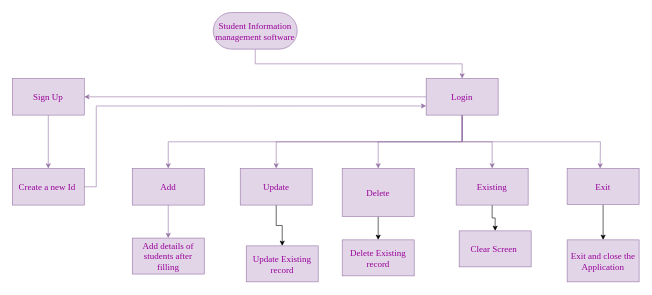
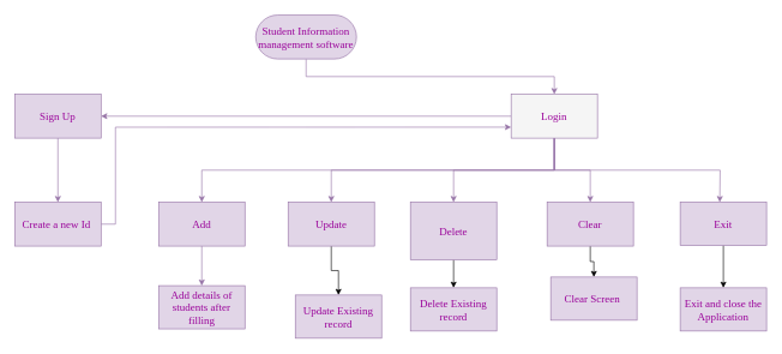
  <mxCell id="0" />
  <mxCell id="1" parent="0" />
  <mxCell id="2" style="edgeStyle=orthogonalEdgeStyle;rounded=0;orthogonalLoop=1;jettySize=auto;html=1;exitX=0.5;exitY=1;exitDx=0;exitDy=0;entryX=0.5;entryY=0;entryDx=0;entryDy=0;fillColor=#e1d5e7;strokeColor=#9673a6;fontFamily=Times New Roman;fontColor=#990099;fontSize=15;movable=1;resizable=1;rotatable=1;deletable=1;editable=1;connectable=1;" edge="1" parent="1" source="3" target="12"><mxGeometry relative="1" as="geometry" /></mxCell>
  <mxCell id="3" value="Student Information management software" style="rounded=1;whiteSpace=wrap;html=1;arcSize=50;fillColor=#e1d5e7;strokeColor=#9673a6;fontFamily=Times New Roman;fontColor=#990099;fontSize=15;movable=1;resizable=1;rotatable=1;deletable=1;editable=1;connectable=1;" vertex="1" parent="1"><mxGeometry x="355" y="20" width="140" height="61" as="geometry" /></mxCell>
  <mxCell id="4" style="edgeStyle=orthogonalEdgeStyle;rounded=0;orthogonalLoop=1;jettySize=auto;html=1;exitX=0.5;exitY=1;exitDx=0;exitDy=0;entryX=0.5;entryY=0;entryDx=0;entryDy=0;fillColor=#e1d5e7;strokeColor=#9673a6;fontFamily=Times New Roman;fontColor=#990099;fontSize=15;movable=1;resizable=1;rotatable=1;deletable=1;editable=1;connectable=1;" edge="1" parent="1" source="5" target="14"><mxGeometry relative="1" as="geometry" /></mxCell>
  <mxCell id="5" value="Sign Up" style="rounded=0;whiteSpace=wrap;html=1;fillColor=#e1d5e7;strokeColor=#9673a6;fontFamily=Times New Roman;fontColor=#990099;fontSize=15;movable=1;resizable=1;rotatable=1;deletable=1;editable=1;connectable=1;" vertex="1" parent="1"><mxGeometry x="20" y="130" width="120" height="61" as="geometry" /></mxCell>
  <mxCell id="6" style="edgeStyle=orthogonalEdgeStyle;rounded=0;orthogonalLoop=1;jettySize=auto;html=1;exitX=0;exitY=0.5;exitDx=0;exitDy=0;entryX=1;entryY=0.5;entryDx=0;entryDy=0;fillColor=#e1d5e7;strokeColor=#9673a6;fontFamily=Times New Roman;fontColor=#990099;fontSize=15;movable=1;resizable=1;rotatable=1;deletable=1;editable=1;connectable=1;" edge="1" parent="1" source="12" target="5"><mxGeometry relative="1" as="geometry" /></mxCell>
  <mxCell id="7" style="edgeStyle=orthogonalEdgeStyle;rounded=0;orthogonalLoop=1;jettySize=auto;html=1;exitX=0.5;exitY=1;exitDx=0;exitDy=0;entryX=0.5;entryY=0;entryDx=0;entryDy=0;fillColor=#e1d5e7;strokeColor=#9673a6;fontFamily=Times New Roman;fontColor=#990099;fontSize=15;movable=1;resizable=1;rotatable=1;deletable=1;editable=1;connectable=1;" edge="1" parent="1" source="12" target="18"><mxGeometry relative="1" as="geometry" /></mxCell>
  <mxCell id="8" style="edgeStyle=orthogonalEdgeStyle;rounded=0;orthogonalLoop=1;jettySize=auto;html=1;exitX=0.5;exitY=1;exitDx=0;exitDy=0;entryX=0.5;entryY=0;entryDx=0;entryDy=0;fillColor=#e1d5e7;strokeColor=#9673a6;fontFamily=Times New Roman;fontColor=#990099;fontSize=15;movable=1;resizable=1;rotatable=1;deletable=1;editable=1;connectable=1;" edge="1" parent="1" source="12" target="24"><mxGeometry relative="1" as="geometry" /></mxCell>
  <mxCell id="9" style="edgeStyle=orthogonalEdgeStyle;rounded=0;orthogonalLoop=1;jettySize=auto;html=1;exitX=0.5;exitY=1;exitDx=0;exitDy=0;entryX=0.5;entryY=0;entryDx=0;entryDy=0;fillColor=#e1d5e7;strokeColor=#9673a6;fontFamily=Times New Roman;fontColor=#990099;fontSize=15;movable=1;resizable=1;rotatable=1;deletable=1;editable=1;connectable=1;" edge="1" parent="1" source="12"><mxGeometry relative="1" as="geometry"><mxPoint x="1000" y="280" as="targetPoint" /></mxGeometry></mxCell>
  <mxCell id="10" style="edgeStyle=orthogonalEdgeStyle;rounded=0;orthogonalLoop=1;jettySize=auto;html=1;exitX=0.5;exitY=1;exitDx=0;exitDy=0;entryX=0.5;entryY=0;entryDx=0;entryDy=0;fillColor=#e1d5e7;strokeColor=#9673a6;fontFamily=Times New Roman;fontColor=#990099;fontSize=15;movable=1;resizable=1;rotatable=1;deletable=1;editable=1;connectable=1;" edge="1" parent="1" source="12" target="16"><mxGeometry relative="1" as="geometry" /></mxCell>
  <mxCell id="11" style="edgeStyle=orthogonalEdgeStyle;rounded=0;orthogonalLoop=1;jettySize=auto;html=1;exitX=0.5;exitY=1;exitDx=0;exitDy=0;entryX=0.5;entryY=0;entryDx=0;entryDy=0;fillColor=#e1d5e7;strokeColor=#9673a6;fontFamily=Times New Roman;fontColor=#990099;fontSize=15;movable=1;resizable=1;rotatable=1;deletable=1;editable=1;connectable=1;" edge="1" parent="1" source="12" target="20"><mxGeometry relative="1" as="geometry" /></mxCell>
- <mxCell id="12" value="Login" style="rounded=0;whiteSpace=wrap;html=1;fillColor=#e1d5e7;strokeColor=#9673a6;fontFamily=Times New Roman;fontColor=#990099;fontSize=15;movable=1;resizable=1;rotatable=1;deletable=1;editable=1;connectable=1;" vertex="1" parent="1"><mxGeometry x="710" y="130" width="120" height="61" as="geometry" /></mxCell>
+ <mxCell id="12" value="Login" style="rounded=0;whiteSpace=wrap;html=1;fillColor=#f5f5f5;strokeColor=#9673a6;fontFamily=Times New Roman;fontColor=#990099;fontSize=15;movable=1;resizable=1;rotatable=1;deletable=1;editable=1;connectable=1;" vertex="1" parent="1"><mxGeometry x="710" y="130" width="120" height="61" as="geometry" /></mxCell>
  <mxCell id="13" style="edgeStyle=orthogonalEdgeStyle;rounded=0;orthogonalLoop=1;jettySize=auto;html=1;exitX=1;exitY=0.5;exitDx=0;exitDy=0;entryX=0;entryY=0.75;entryDx=0;entryDy=0;fillColor=#e1d5e7;strokeColor=#9673a6;fontFamily=Times New Roman;fontColor=#990099;fontSize=15;movable=1;resizable=1;rotatable=1;deletable=1;editable=1;connectable=1;" edge="1" parent="1" source="14" target="12"><mxGeometry relative="1" as="geometry"><Array as="points"><mxPoint x="160" y="310" /><mxPoint x="160" y="175" /></Array></mxGeometry></mxCell>
  <mxCell id="14" value="Create a new Id&amp;nbsp;" style="rounded=0;whiteSpace=wrap;html=1;fillColor=#e1d5e7;strokeColor=#9673a6;fontFamily=Times New Roman;fontColor=#990099;fontSize=15;movable=1;resizable=1;rotatable=1;deletable=1;editable=1;connectable=1;" vertex="1" parent="1"><mxGeometry x="20" y="280" width="120" height="61" as="geometry" /></mxCell>
  <mxCell id="15" style="edgeStyle=orthogonalEdgeStyle;rounded=0;orthogonalLoop=1;jettySize=auto;html=1;exitX=0.5;exitY=1;exitDx=0;exitDy=0;labelBackgroundColor=#FFFFFF;fontFamily=Times New Roman;fontSize=15;fontColor=#990099;entryX=0.5;entryY=0;entryDx=0;entryDy=0;fillColor=#e1d5e7;strokeColor=#9673a6;movable=1;resizable=1;rotatable=1;deletable=1;editable=1;connectable=1;" edge="1" parent="1" source="16" target="25"><mxGeometry relative="1" as="geometry"><mxPoint x="280" y="394" as="targetPoint" /></mxGeometry></mxCell>
  <mxCell id="16" value="Add" style="rounded=0;whiteSpace=wrap;html=1;fillColor=#e1d5e7;strokeColor=#9673a6;fontFamily=Times New Roman;fontColor=#990099;fontSize=15;movable=1;resizable=1;rotatable=1;deletable=1;editable=1;connectable=1;" vertex="1" parent="1"><mxGeometry x="220" y="280" width="120" height="61" as="geometry" /></mxCell>
  <mxCell id="17" style="edgeStyle=orthogonalEdgeStyle;rounded=0;orthogonalLoop=1;jettySize=auto;html=1;exitX=0.5;exitY=1;exitDx=0;exitDy=0;entryX=0.5;entryY=0;entryDx=0;entryDy=0;labelBackgroundColor=#FFFFFF;fontFamily=Times New Roman;fontSize=15;fontColor=#990099;movable=1;resizable=1;rotatable=1;deletable=1;editable=1;connectable=1;" edge="1" parent="1" source="18" target="26"><mxGeometry relative="1" as="geometry" /></mxCell>
  <mxCell id="18" value="Update" style="rounded=0;whiteSpace=wrap;html=1;fillColor=#e1d5e7;strokeColor=#9673a6;fontFamily=Times New Roman;fontColor=#990099;fontSize=15;movable=1;resizable=1;rotatable=1;deletable=1;editable=1;connectable=1;" vertex="1" parent="1"><mxGeometry x="400" y="280" width="120" height="61" as="geometry" /></mxCell>
  <mxCell id="19" style="edgeStyle=orthogonalEdgeStyle;rounded=0;orthogonalLoop=1;jettySize=auto;html=1;exitX=0.5;exitY=1;exitDx=0;exitDy=0;entryX=0.5;entryY=0;entryDx=0;entryDy=0;labelBackgroundColor=#FFFFFF;fontFamily=Times New Roman;fontSize=15;fontColor=#990099;movable=1;resizable=1;rotatable=1;deletable=1;editable=1;connectable=1;" edge="1" parent="1" source="20" target="27"><mxGeometry relative="1" as="geometry" /></mxCell>
  <mxCell id="20" value="Delete" style="rounded=0;whiteSpace=wrap;html=1;fillColor=#e1d5e7;strokeColor=#9673a6;fontFamily=Times New Roman;fontColor=#990099;fontSize=15;movable=1;resizable=1;rotatable=1;deletable=1;editable=1;connectable=1;" vertex="1" parent="1"><mxGeometry x="570" y="280" width="120" height="80" as="geometry" /></mxCell>
  <mxCell id="21" style="edgeStyle=orthogonalEdgeStyle;rounded=0;orthogonalLoop=1;jettySize=auto;html=1;exitX=0.5;exitY=1;exitDx=0;exitDy=0;entryX=0.5;entryY=0;entryDx=0;entryDy=0;labelBackgroundColor=#FFFFFF;fontFamily=Times New Roman;fontSize=15;fontColor=#990099;movable=1;resizable=1;rotatable=1;deletable=1;editable=1;connectable=1;" edge="1" parent="1" source="22" target="29"><mxGeometry relative="1" as="geometry" /></mxCell>
  <mxCell id="22" value="Exit" style="rounded=0;whiteSpace=wrap;html=1;fillColor=#e1d5e7;strokeColor=#9673a6;fontFamily=Times New Roman;fontColor=#990099;movable=1;resizable=1;rotatable=1;deletable=1;editable=1;connectable=1;fontSize=15;" vertex="1" parent="1"><mxGeometry x="945" y="280" width="120" height="60" as="geometry" /></mxCell>
  <mxCell id="23" style="edgeStyle=orthogonalEdgeStyle;rounded=0;orthogonalLoop=1;jettySize=auto;html=1;exitX=0.5;exitY=1;exitDx=0;exitDy=0;entryX=0.5;entryY=0;entryDx=0;entryDy=0;labelBackgroundColor=#FFFFFF;fontFamily=Times New Roman;fontSize=15;fontColor=#990099;movable=1;resizable=1;rotatable=1;deletable=1;editable=1;connectable=1;" edge="1" parent="1" source="24" target="28"><mxGeometry relative="1" as="geometry" /></mxCell>
- <mxCell id="24" value="Existing" style="rounded=0;whiteSpace=wrap;html=1;fillColor=#e1d5e7;strokeColor=#9673a6;fontFamily=Times New Roman;fontColor=#990099;fontSize=15;movable=1;resizable=1;rotatable=1;deletable=1;editable=1;connectable=1;" vertex="1" parent="1"><mxGeometry x="760" y="280" width="120" height="61" as="geometry" /></mxCell>
+ <mxCell id="24" value="Clear" style="rounded=0;whiteSpace=wrap;html=1;fillColor=#e1d5e7;strokeColor=#9673a6;fontFamily=Times New Roman;fontColor=#990099;fontSize=15;movable=1;resizable=1;rotatable=1;deletable=1;editable=1;connectable=1;" vertex="1" parent="1"><mxGeometry x="760" y="280" width="120" height="61" as="geometry" /></mxCell>
  <mxCell id="25" value="Add details of students after filling" style="rounded=0;whiteSpace=wrap;html=1;labelBackgroundColor=none;fontFamily=Times New Roman;fontSize=15;fillColor=#e1d5e7;strokeColor=#9673a6;fontColor=#990099;movable=1;resizable=1;rotatable=1;deletable=1;editable=1;connectable=1;" vertex="1" parent="1"><mxGeometry x="220" y="396" width="120" height="60" as="geometry" /></mxCell>
  <mxCell id="26" value="Update Existing record" style="rounded=0;whiteSpace=wrap;html=1;labelBackgroundColor=none;fontFamily=Times New Roman;fontSize=15;fillColor=#e1d5e7;strokeColor=#9673a6;fontColor=#990099;movable=1;resizable=1;rotatable=1;deletable=1;editable=1;connectable=1;" vertex="1" parent="1"><mxGeometry x="410" y="409" width="120" height="60" as="geometry" /></mxCell>
  <mxCell id="27" value="Delete Existing record" style="rounded=0;whiteSpace=wrap;html=1;labelBackgroundColor=none;fontFamily=Times New Roman;fontSize=15;fillColor=#e1d5e7;strokeColor=#9673a6;fontColor=#990099;movable=1;resizable=1;rotatable=1;deletable=1;editable=1;connectable=1;" vertex="1" parent="1"><mxGeometry x="570" y="399" width="120" height="60" as="geometry" /></mxCell>
  <mxCell id="28" value="Clear Screen&amp;nbsp;" style="rounded=0;whiteSpace=wrap;html=1;labelBackgroundColor=none;fontFamily=Times New Roman;fontSize=15;fillColor=#e1d5e7;strokeColor=#9673a6;fontColor=#990099;movable=1;resizable=1;rotatable=1;deletable=1;editable=1;connectable=1;" vertex="1" parent="1"><mxGeometry x="765" y="384" width="120" height="60" as="geometry" /></mxCell>
- <mxCell id="29" value="Exit and close the Application" style="rounded=0;whiteSpace=wrap;html=1;labelBackgroundColor=none;fontFamily=Times New Roman;fontSize=15;fillColor=#e1d5e7;strokeColor=#9673a6;fontColor=#990099;movable=1;resizable=1;rotatable=1;deletable=1;editable=1;connectable=1;" vertex="1" parent="1"><mxGeometry x="945" y="399" width="120" height="70" as="geometry" /></mxCell>
+ <mxCell id="29" value="Exit and close the Application" style="rounded=0;whiteSpace=wrap;html=1;labelBackgroundColor=none;fontFamily=Times New Roman;fontSize=15;fillColor=#e1d5e7;strokeColor=#9673a6;fontColor=#990099;movable=1;resizable=1;rotatable=1;deletable=1;editable=1;connectable=1;" vertex="1" parent="1"><mxGeometry x="945" y="399" width="120" height="60" as="geometry" /></mxCell>
